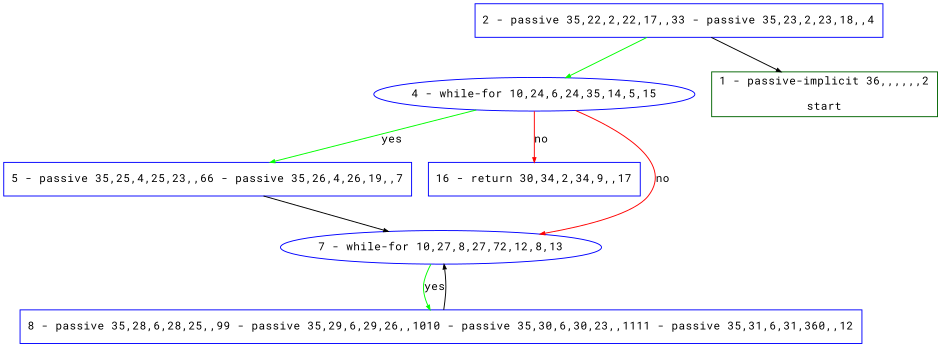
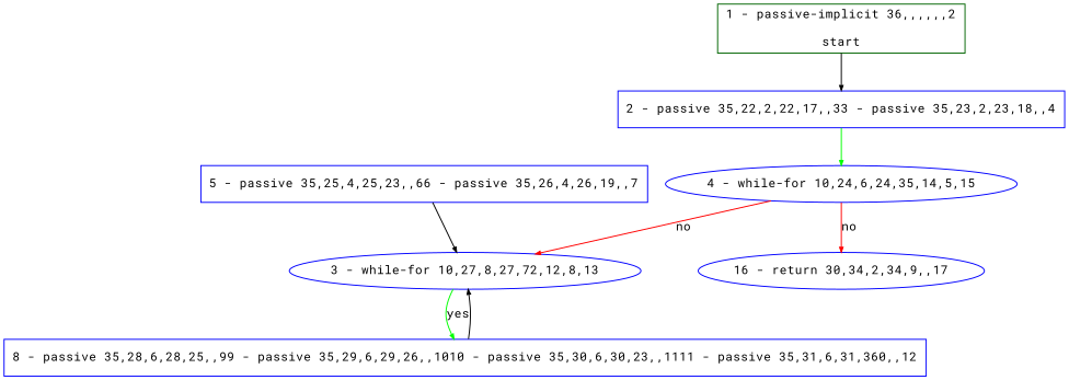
  digraph {
    bgcolor=white
    compound=true
    fillcolor="#FFFFCC"
    fontname="Roboto Mono"
    fontsize=12
    pack=true
    packmode=clust
    style="rounded,filled"
    node [color="#0000ff" compound=true fillcolor="#ffffff" fixedsize=false fontname="Roboto Mono" fontsize=12 node_initialized=no shape=box style=filled]
    edge [arrowhead=normal arrowsize=0.5 arrowtail=none color="#00ff00" compound=true dir=forward fontcolor=black fontname="Roboto Mono" fontsize=12]
    n1 [label="2 - passive 35,22,2,22,17,,33 - passive 35,23,2,23,18,,4"]
    n2 [label="4 - while-for 10,24,6,24,35,14,5,15" shape=oval]
    n3 [label="5 - passive 35,25,4,25,23,,66 - passive 35,26,4,26,19,,7"]
-   n4 [label="16 - return 30,34,2,34,9,,17"]
-   n5 [label="7 - while-for 10,27,8,27,72,12,8,13" shape=oval]
+   n4 [label="16 - return 30,34,2,34,9,,17" shape=ellipse]
+   n5 [label="3 - while-for 10,27,8,27,72,12,8,13" shape=oval]
    n6 [color="#006400" label="1 - passive-implicit 36,,,,,,2\n\nstart"]
    n7 [label="8 - passive 35,28,6,28,25,,99 - passive 35,29,6,29,26,,1010 - passive 35,30,6,30,23,,1111 - passive 35,31,6,31,360,,12"]
    n1 -> n2
-   n2 -> n3 [label=yes]
    n2 -> n4 [color="#ff0000" label=no]
    n2 -> n5 [color="#ff0000" label=no]
    n3 -> n5 [color="#000000"]
    n5 -> n7 [label=yes]
-   n1 -> n6 [color="#000000"]
+   n6 -> n1 [color="#000000"]
    n7 -> n5 [color="#000000"]
  }
